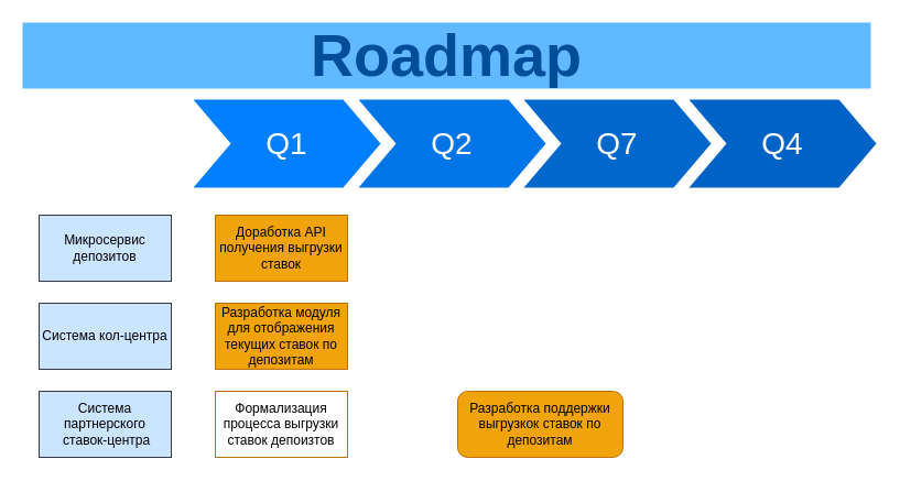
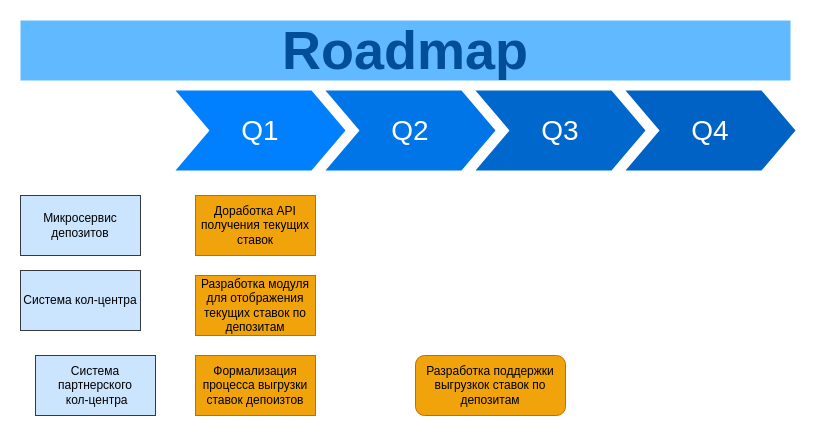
  <mxCell id="0" />
  <mxCell id="1" parent="0" />
  <mxCell id="2" value="Q1" style="shape=step;whiteSpace=wrap;html=1;fontSize=28;fillColor=#0080FF;fontColor=#FFFFFF;strokeColor=none;" parent="1" vertex="1"><mxGeometry x="175" y="90" width="170" height="80" as="geometry" /></mxCell>
  <mxCell id="3" value="Q2" style="shape=step;whiteSpace=wrap;html=1;fontSize=28;fillColor=#0075E8;fontColor=#FFFFFF;strokeColor=none;" parent="1" vertex="1"><mxGeometry x="325" y="90" width="170" height="80" as="geometry" /></mxCell>
- <mxCell id="4" value="Q7" style="shape=step;whiteSpace=wrap;html=1;fontSize=28;fillColor=#0067CC;fontColor=#FFFFFF;strokeColor=none;" parent="1" vertex="1"><mxGeometry x="475" y="90" width="170" height="80" as="geometry" /></mxCell>
+ <mxCell id="4" value="Q3" style="shape=step;whiteSpace=wrap;html=1;fontSize=28;fillColor=#0067CC;fontColor=#FFFFFF;strokeColor=none;" parent="1" vertex="1"><mxGeometry x="475" y="90" width="170" height="80" as="geometry" /></mxCell>
  <mxCell id="5" value="Q4" style="shape=step;whiteSpace=wrap;html=1;fontSize=28;fillColor=#0062C4;fontColor=#FFFFFF;strokeColor=none;" parent="1" vertex="1"><mxGeometry x="625" y="90" width="170" height="80" as="geometry" /></mxCell>
  <mxCell id="6" value="Roadmap" style="text;html=1;strokeColor=none;fillColor=#61BAFF;align=center;verticalAlign=middle;whiteSpace=wrap;fontSize=54;fontStyle=1;fontColor=#004D99;" parent="1" vertex="1"><mxGeometry x="20" y="20" width="770" height="60" as="geometry" /></mxCell>
- <mxCell id="7" value="Микросервис депозитов" style="rounded=0;whiteSpace=wrap;html=1;fillColor=#cce5ff;strokeColor=#36393d;" vertex="1" parent="1"><mxGeometry x="35" y="195" width="120" height="60" as="geometry" /></mxCell>
- <mxCell id="8" value="Система кол-центра" style="rounded=0;whiteSpace=wrap;html=1;fillColor=#cce5ff;strokeColor=#36393d;" vertex="1" parent="1"><mxGeometry x="35" y="275" width="120" height="60" as="geometry" /></mxCell>
- <mxCell id="9" value="Система партнерского&lt;div&gt;&amp;nbsp;ставок-центра&lt;/div&gt;" style="rounded=0;whiteSpace=wrap;html=1;fillColor=#cce5ff;strokeColor=#36393d;" vertex="1" parent="1"><mxGeometry x="35" y="355" width="120" height="60" as="geometry" /></mxCell>
- <mxCell id="10" value="Доработка API&lt;div&gt;получения выгрузки ставок&lt;/div&gt;" style="rounded=0;whiteSpace=wrap;html=1;fillColor=#f0a30a;strokeColor=#BD7000;fontColor=#000000;" vertex="1" parent="1"><mxGeometry x="195" y="195" width="120" height="60" as="geometry" /></mxCell>
+ <mxCell id="7" value="Микросервис депозитов" style="rounded=0;whiteSpace=wrap;html=1;fillColor=#cce5ff;strokeColor=#36393d;" vertex="1" parent="1"><mxGeometry x="20" y="195" width="120" height="60" as="geometry" /></mxCell>
+ <mxCell id="8" value="Система кол-центра" style="rounded=0;whiteSpace=wrap;html=1;fillColor=#cce5ff;strokeColor=#36393d;" vertex="1" parent="1"><mxGeometry x="20" y="270" width="120" height="60" as="geometry" /></mxCell>
+ <mxCell id="9" value="Система партнерского&lt;div&gt;&amp;nbsp;кол-центра&lt;/div&gt;" style="rounded=0;whiteSpace=wrap;html=1;fillColor=#cce5ff;strokeColor=#36393d;" vertex="1" parent="1"><mxGeometry x="35" y="355" width="120" height="60" as="geometry" /></mxCell>
+ <mxCell id="10" value="Доработка API&lt;div&gt;получения текущих ставок&lt;/div&gt;" style="rounded=0;whiteSpace=wrap;html=1;fillColor=#f0a30a;strokeColor=#BD7000;fontColor=#000000;" vertex="1" parent="1"><mxGeometry x="195" y="195" width="120" height="60" as="geometry" /></mxCell>
  <mxCell id="11" value="Разработка модуля&lt;div&gt;для отображения текущих ставок по депозитам&lt;/div&gt;" style="rounded=0;whiteSpace=wrap;html=1;fillColor=#f0a30a;strokeColor=#BD7000;fontColor=#000000;" vertex="1" parent="1"><mxGeometry x="195" y="275" width="120" height="60" as="geometry" /></mxCell>
- <mxCell id="12" value="Формализация процесса выгрузки ставок депоизтов" style="rounded=0;whiteSpace=wrap;html=1;fillColor=#ffffff;strokeColor=#BD7000;fontColor=#000000;" vertex="1" parent="1"><mxGeometry x="195" y="355" width="120" height="60" as="geometry" /></mxCell>
+ <mxCell id="12" value="Формализация процесса выгрузки ставок депоизтов" style="rounded=0;whiteSpace=wrap;html=1;fillColor=#f0a30a;strokeColor=#BD7000;fontColor=#000000;" vertex="1" parent="1"><mxGeometry x="195" y="355" width="120" height="60" as="geometry" /></mxCell>
  <mxCell id="13" value="Разработка поддержки выгрузкок ставок по депозитам" style="whiteSpace=wrap;html=1;fillColor=#f0a30a;strokeColor=#BD7000;fontColor=#000000;rounded=1;" vertex="1" parent="1"><mxGeometry x="415" y="355" width="150" height="60" as="geometry" /></mxCell>
